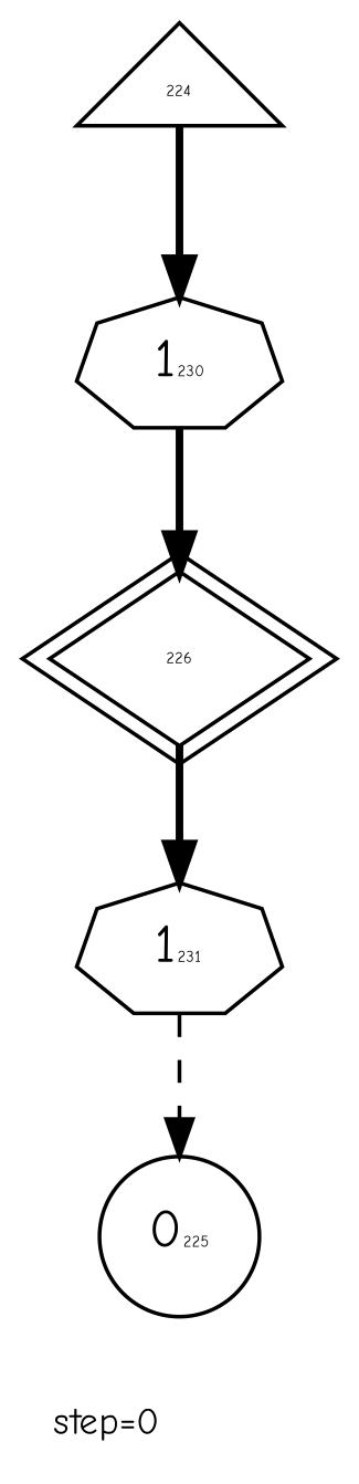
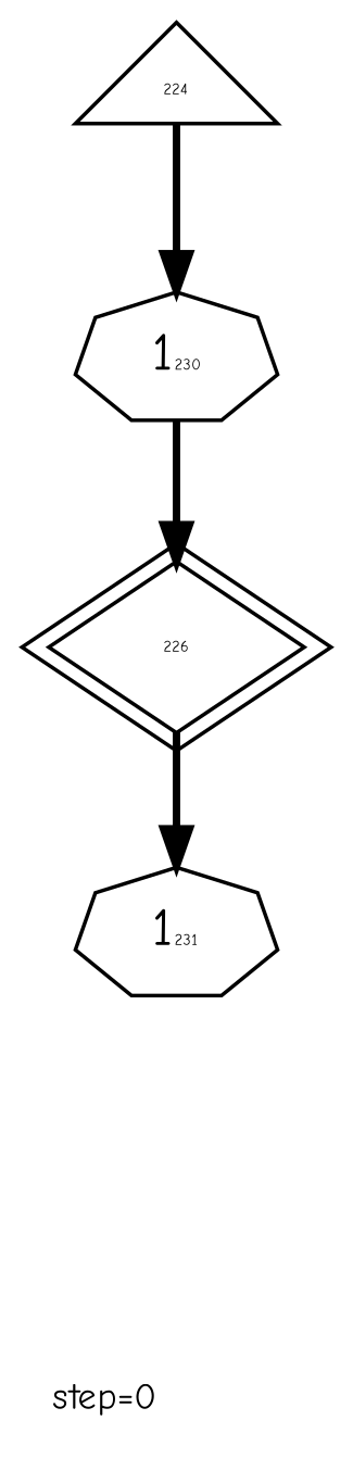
  digraph {
    fontsize=10
    label="step=0"
    labeljust=left
    labelloc=bottom
    fontname="Comic Neue"
    node [color=black labelfontcolor=black peripheries=1 shape=septagon fontname="Comic Neue"]
    edge [color=black style=bold fontname="Comic Neue"]
    n1 [label=<<FONT POINT-SIZE='4'>224</FONT>> shape=triangle]
    n2 [label=<1<FONT POINT-SIZE='4'>230</FONT>> labelfontcolor=""]
-   n3 [label=<0<FONT POINT-SIZE='4'>225</FONT>> shape=circle]
    n4 [label=<<FONT POINT-SIZE='4'>226</FONT>> peripheries=2 shape=diamond]
    n5 [label=<1<FONT POINT-SIZE='4'>231</FONT>> labelfontcolor=""]
    n1 -> n2
    n2 -> n4
    n4 -> n5
-   n5 -> n3 [style=dashed]
  }
